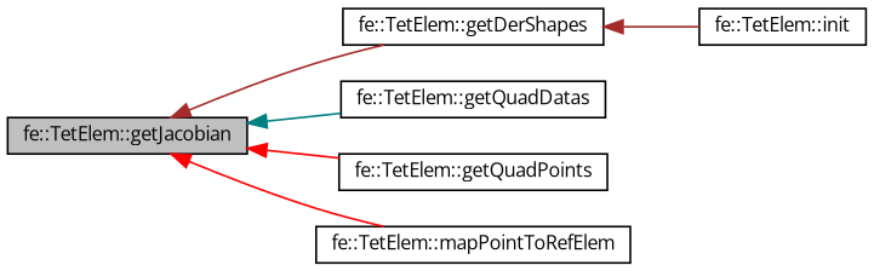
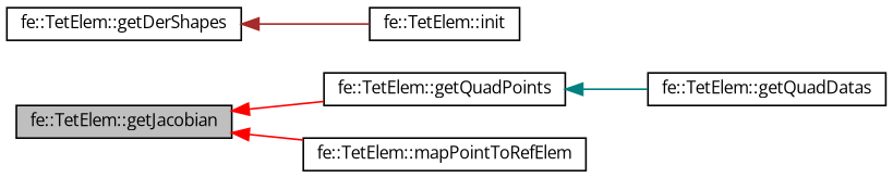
  digraph {
    fontname="Open Sans"
    rankdir=LR
    node [color=black fillcolor=white fontname="Open Sans" fontsize=10 shape=record style=filled]
    edge [color=brown dir=back fontname="Open Sans" fontsize=10 labelfontname=Helvetica labelfontsize=10 style=solid]
    n1 [fillcolor=grey75 fontcolor=black height=0.2 label="fe::TetElem::getJacobian" width=0.4]
    n2 [height=0.2 label="fe::TetElem::getDerShapes" width=0.4]
    n3 [height=0.2 label="fe::TetElem::getQuadDatas" width=0.4]
    n4 [height=0.2 label="fe::TetElem::getQuadPoints" width=0.4]
    n5 [height=0.2 label="fe::TetElem::mapPointToRefElem" width=0.4]
    n6 [height=0.2 label="fe::TetElem::init" width=0.4]
-   n1 -> n2
-   n1 -> n3 [color=teal]
+   n4 -> n3 [color=teal]
    n1 -> n4 [color=red]
    n1 -> n5 [color=red]
    n2 -> n6
  }
